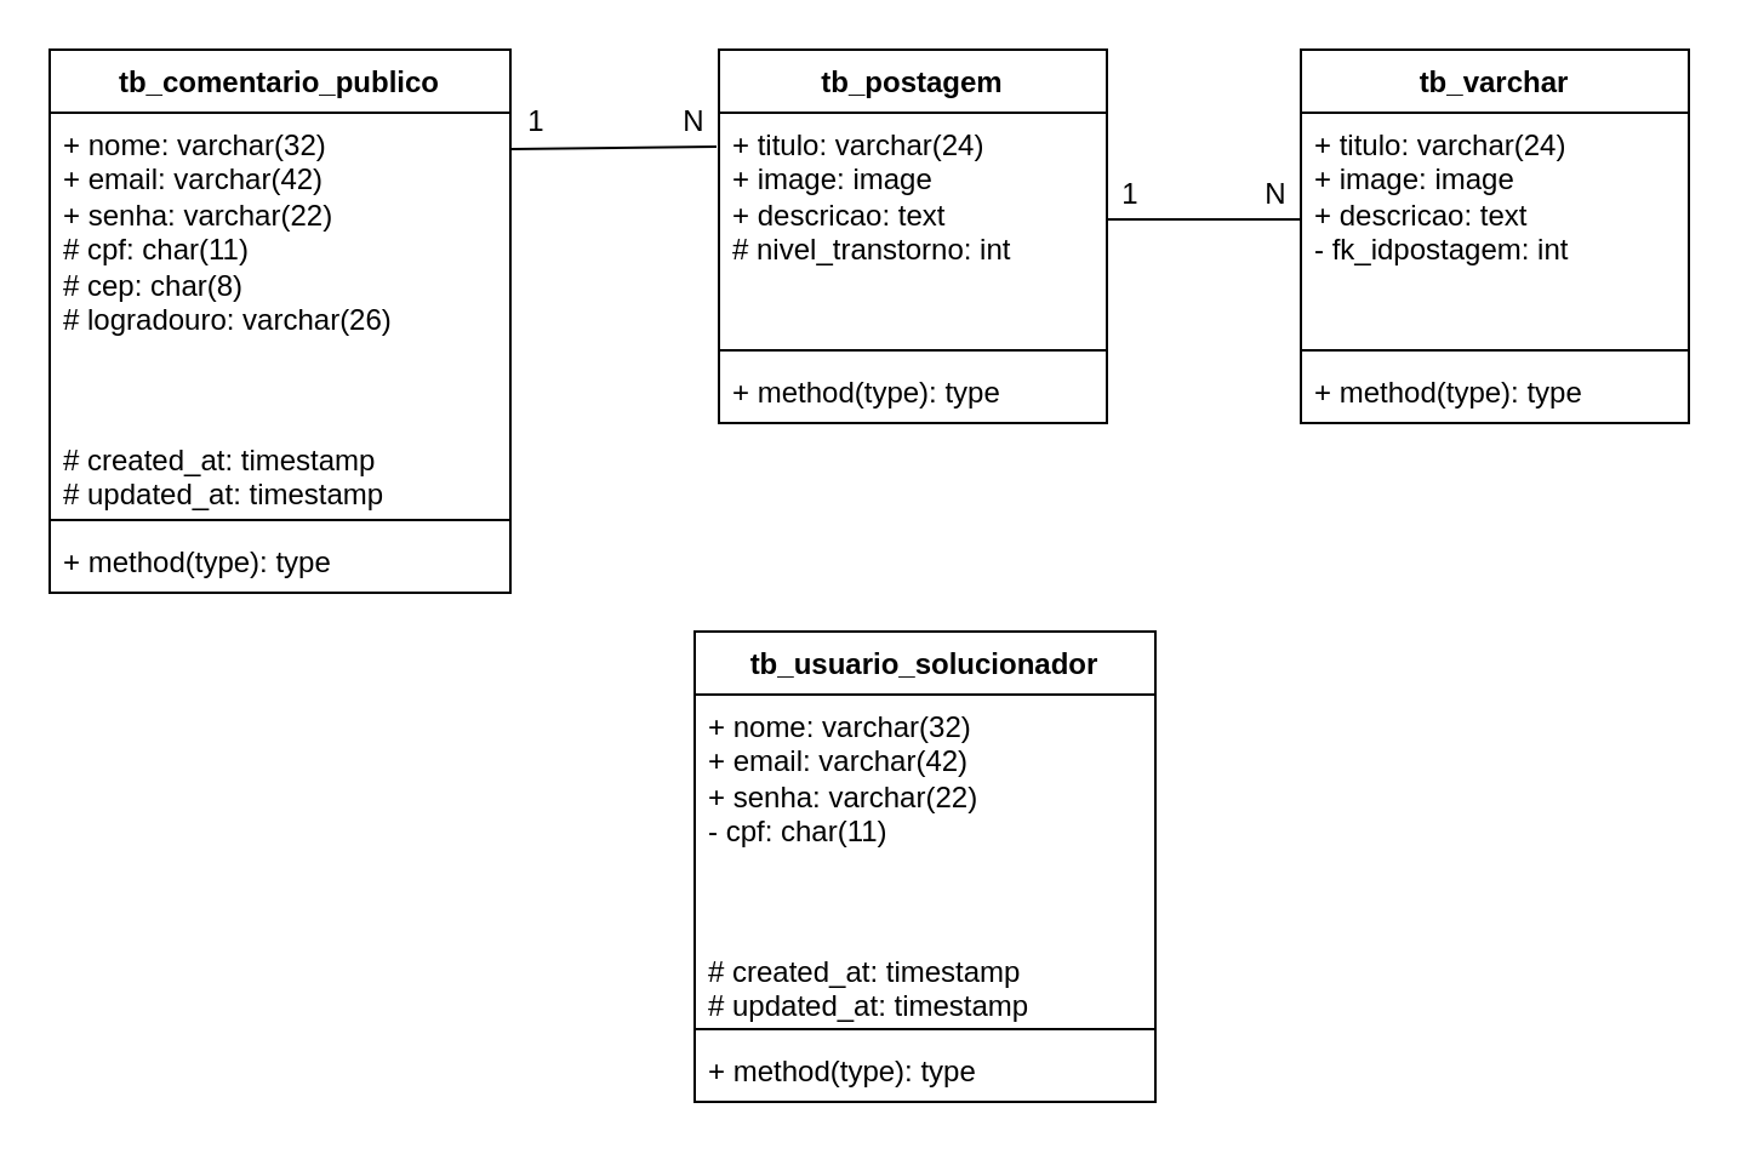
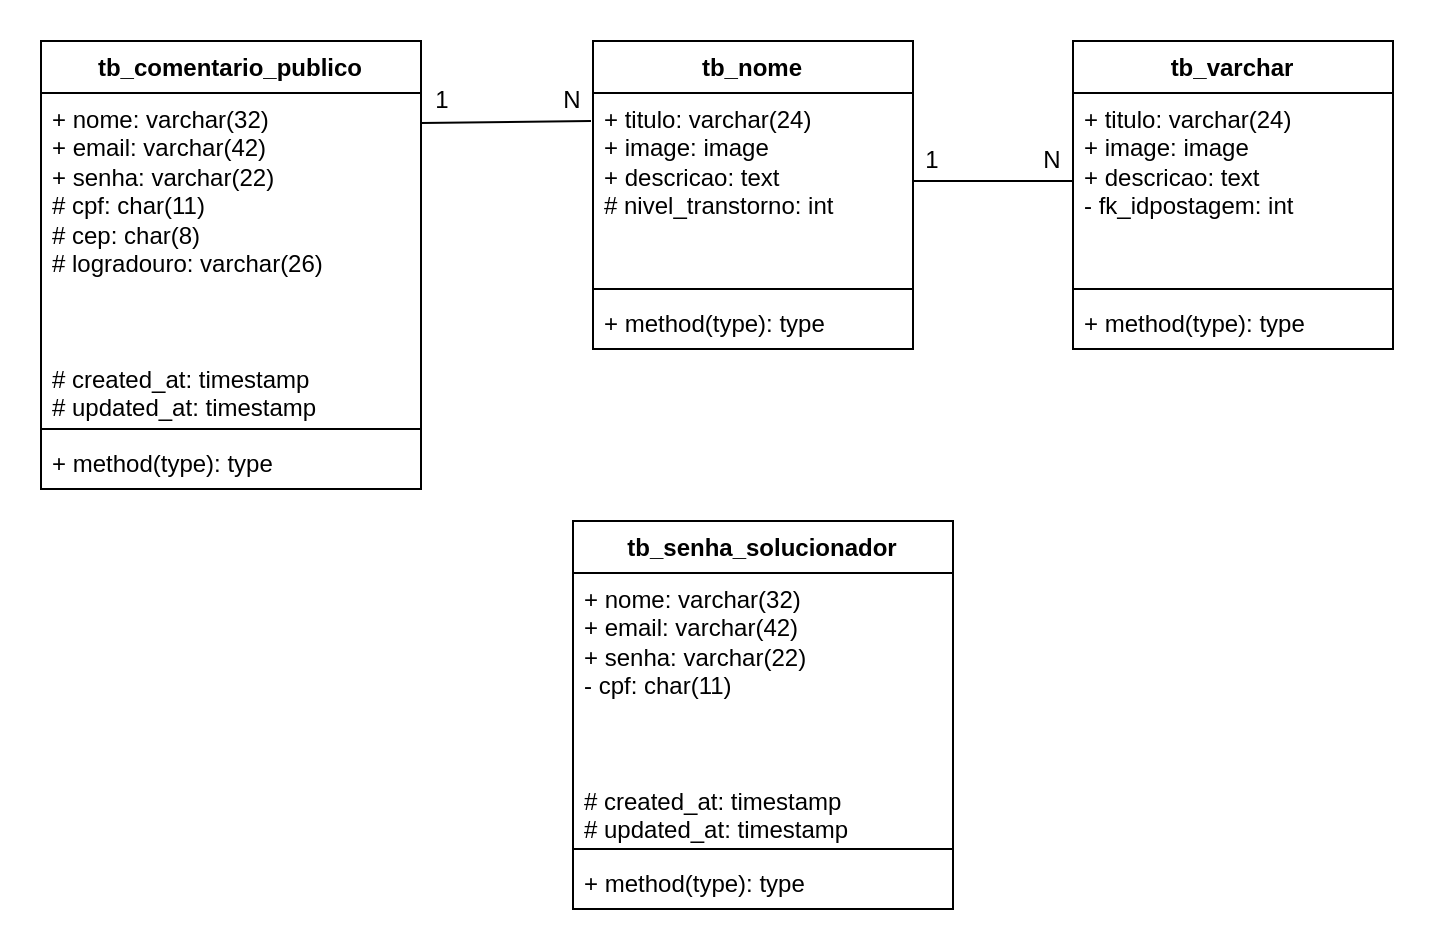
  <mxCell id="0" />
  <mxCell id="1" parent="0" />
- <mxCell id="2" value="tb_usuario_solucionador" style="swimlane;fontStyle=1;align=center;verticalAlign=top;childLayout=stackLayout;horizontal=1;startSize=26;horizontalStack=0;resizeParent=1;resizeParentMax=0;resizeLast=0;collapsible=1;marginBottom=0;whiteSpace=wrap;html=1;" parent="1" vertex="1"><mxGeometry x="286" y="260" width="190" height="194" as="geometry" /></mxCell>
+ <mxCell id="2" value="tb_senha_solucionador" style="swimlane;fontStyle=1;align=center;verticalAlign=top;childLayout=stackLayout;horizontal=1;startSize=26;horizontalStack=0;resizeParent=1;resizeParentMax=0;resizeLast=0;collapsible=1;marginBottom=0;whiteSpace=wrap;html=1;" parent="1" vertex="1"><mxGeometry x="286" y="260" width="190" height="194" as="geometry" /></mxCell>
  <mxCell id="3" value="+ nome: varchar(32)&lt;div&gt;+ email: varchar(42)&lt;/div&gt;&lt;div&gt;+ senha: varchar(22)&lt;br&gt;&lt;div&gt;- cpf: char(11)&lt;br&gt;&lt;/div&gt;&lt;div&gt;&lt;br&gt;&lt;/div&gt;&lt;div&gt;&lt;br&gt;&lt;/div&gt;&lt;div&gt;&lt;br&gt;&lt;/div&gt;&lt;div&gt;# created_at: timestamp&lt;/div&gt;&lt;div&gt;# updated_at: timestamp&lt;/div&gt;&lt;/div&gt;" style="text;strokeColor=none;fillColor=none;align=left;verticalAlign=top;spacingLeft=4;spacingRight=4;overflow=hidden;rotatable=0;points=[[0,0.5],[1,0.5]];portConstraint=eastwest;whiteSpace=wrap;html=1;" parent="2" vertex="1"><mxGeometry y="26" width="190" height="134" as="geometry" /></mxCell>
  <mxCell id="4" value="" style="line;strokeWidth=1;fillColor=none;align=left;verticalAlign=middle;spacingTop=-1;spacingLeft=3;spacingRight=3;rotatable=0;labelPosition=right;points=[];portConstraint=eastwest;strokeColor=inherit;" parent="2" vertex="1"><mxGeometry y="160" width="190" height="8" as="geometry" /></mxCell>
  <mxCell id="5" value="+ method(type): type" style="text;strokeColor=none;fillColor=none;align=left;verticalAlign=top;spacingLeft=4;spacingRight=4;overflow=hidden;rotatable=0;points=[[0,0.5],[1,0.5]];portConstraint=eastwest;whiteSpace=wrap;html=1;" parent="2" vertex="1"><mxGeometry y="168" width="190" height="26" as="geometry" /></mxCell>
  <mxCell id="6" value="tb_comentario_publico" style="swimlane;fontStyle=1;align=center;verticalAlign=top;childLayout=stackLayout;horizontal=1;startSize=26;horizontalStack=0;resizeParent=1;resizeParentMax=0;resizeLast=0;collapsible=1;marginBottom=0;whiteSpace=wrap;html=1;" parent="1" vertex="1"><mxGeometry x="20" y="20" width="190" height="224" as="geometry" /></mxCell>
  <mxCell id="7" value="+ nome: varchar(32)&lt;div&gt;&lt;div&gt;+ email: varchar(42)&lt;/div&gt;&lt;div&gt;+ senha: varchar(22)&lt;/div&gt;&lt;/div&gt;&lt;div&gt;# cpf: char(11)&lt;br&gt;&lt;/div&gt;&lt;div&gt;# cep: char(8)&lt;/div&gt;&lt;div&gt;# logradouro: varchar(26)&lt;br&gt;&lt;/div&gt;&lt;div&gt;&lt;br&gt;&lt;/div&gt;&lt;div&gt;&lt;br&gt;&lt;/div&gt;&lt;div&gt;&lt;br&gt;&lt;/div&gt;&lt;div&gt;&lt;div&gt;# created_at: timestamp&lt;/div&gt;&lt;div&gt;# updated_at: timestamp&lt;/div&gt;&lt;/div&gt;" style="text;strokeColor=none;fillColor=none;align=left;verticalAlign=top;spacingLeft=4;spacingRight=4;overflow=hidden;rotatable=0;points=[[0,0.5],[1,0.5]];portConstraint=eastwest;whiteSpace=wrap;html=1;" parent="6" vertex="1"><mxGeometry y="26" width="190" height="164" as="geometry" /></mxCell>
  <mxCell id="8" value="" style="line;strokeWidth=1;fillColor=none;align=left;verticalAlign=middle;spacingTop=-1;spacingLeft=3;spacingRight=3;rotatable=0;labelPosition=right;points=[];portConstraint=eastwest;strokeColor=inherit;" parent="6" vertex="1"><mxGeometry y="190" width="190" height="8" as="geometry" /></mxCell>
  <mxCell id="9" value="+ method(type): type" style="text;strokeColor=none;fillColor=none;align=left;verticalAlign=top;spacingLeft=4;spacingRight=4;overflow=hidden;rotatable=0;points=[[0,0.5],[1,0.5]];portConstraint=eastwest;whiteSpace=wrap;html=1;" parent="6" vertex="1"><mxGeometry y="198" width="190" height="26" as="geometry" /></mxCell>
- <mxCell id="10" value="tb_postagem" style="swimlane;fontStyle=1;align=center;verticalAlign=top;childLayout=stackLayout;horizontal=1;startSize=26;horizontalStack=0;resizeParent=1;resizeParentMax=0;resizeLast=0;collapsible=1;marginBottom=0;whiteSpace=wrap;html=1;" parent="1" vertex="1"><mxGeometry x="296" y="20" width="160" height="154" as="geometry" /></mxCell>
+ <mxCell id="10" value="tb_nome" style="swimlane;fontStyle=1;align=center;verticalAlign=top;childLayout=stackLayout;horizontal=1;startSize=26;horizontalStack=0;resizeParent=1;resizeParentMax=0;resizeLast=0;collapsible=1;marginBottom=0;whiteSpace=wrap;html=1;" parent="1" vertex="1"><mxGeometry x="296" y="20" width="160" height="154" as="geometry" /></mxCell>
  <mxCell id="11" value="&lt;div&gt;+ titulo: varchar(24)&lt;/div&gt;+ image: image&lt;div&gt;+ descricao: text&lt;/div&gt;&lt;div&gt;# nivel_transtorno: int&lt;br&gt;&lt;/div&gt;" style="text;strokeColor=none;fillColor=none;align=left;verticalAlign=top;spacingLeft=4;spacingRight=4;overflow=hidden;rotatable=0;points=[[0,0.5],[1,0.5]];portConstraint=eastwest;whiteSpace=wrap;html=1;" parent="10" vertex="1"><mxGeometry y="26" width="160" height="94" as="geometry" /></mxCell>
  <mxCell id="12" value="" style="line;strokeWidth=1;fillColor=none;align=left;verticalAlign=middle;spacingTop=-1;spacingLeft=3;spacingRight=3;rotatable=0;labelPosition=right;points=[];portConstraint=eastwest;strokeColor=inherit;" parent="10" vertex="1"><mxGeometry y="120" width="160" height="8" as="geometry" /></mxCell>
  <mxCell id="13" value="+ method(type): type" style="text;strokeColor=none;fillColor=none;align=left;verticalAlign=top;spacingLeft=4;spacingRight=4;overflow=hidden;rotatable=0;points=[[0,0.5],[1,0.5]];portConstraint=eastwest;whiteSpace=wrap;html=1;" parent="10" vertex="1"><mxGeometry y="128" width="160" height="26" as="geometry" /></mxCell>
  <mxCell id="14" value="" style="endArrow=none;html=1;rounded=0;entryX=0.65;entryY=1;entryDx=0;entryDy=0;entryPerimeter=0;" parent="1" target="15" edge="1"><mxGeometry width="50" height="50" relative="1" as="geometry"><mxPoint x="210" y="61" as="sourcePoint" /><mxPoint x="316" y="61" as="targetPoint" /><Array as="points" /></mxGeometry></mxCell>
  <mxCell id="15" value="N" style="text;strokeColor=none;align=center;fillColor=none;html=1;verticalAlign=middle;whiteSpace=wrap;rounded=0;" parent="1" vertex="1"><mxGeometry x="256" y="40" width="60" height="20" as="geometry" /></mxCell>
  <mxCell id="16" value="1" style="text;strokeColor=none;align=center;fillColor=none;html=1;verticalAlign=middle;whiteSpace=wrap;rounded=0;" parent="1" vertex="1"><mxGeometry x="191" y="40" width="60" height="20" as="geometry" /></mxCell>
  <mxCell id="17" value="tb_varchar" style="swimlane;fontStyle=1;align=center;verticalAlign=top;childLayout=stackLayout;horizontal=1;startSize=26;horizontalStack=0;resizeParent=1;resizeParentMax=0;resizeLast=0;collapsible=1;marginBottom=0;whiteSpace=wrap;html=1;" vertex="1" parent="1"><mxGeometry x="536" y="20" width="160" height="154" as="geometry" /></mxCell>
  <mxCell id="18" value="&lt;div&gt;+ titulo: varchar(24)&lt;/div&gt;+ image: image&lt;div&gt;+ descricao: text&lt;/div&gt;&lt;div&gt;- fk_idpostagem: int&lt;br&gt;&lt;/div&gt;&lt;div&gt;&lt;br&gt;&lt;/div&gt;" style="text;strokeColor=none;fillColor=none;align=left;verticalAlign=top;spacingLeft=4;spacingRight=4;overflow=hidden;rotatable=0;points=[[0,0.5],[1,0.5]];portConstraint=eastwest;whiteSpace=wrap;html=1;" vertex="1" parent="17"><mxGeometry y="26" width="160" height="94" as="geometry" /></mxCell>
  <mxCell id="19" value="" style="line;strokeWidth=1;fillColor=none;align=left;verticalAlign=middle;spacingTop=-1;spacingLeft=3;spacingRight=3;rotatable=0;labelPosition=right;points=[];portConstraint=eastwest;strokeColor=inherit;" vertex="1" parent="17"><mxGeometry y="120" width="160" height="8" as="geometry" /></mxCell>
  <mxCell id="20" value="+ method(type): type" style="text;strokeColor=none;fillColor=none;align=left;verticalAlign=top;spacingLeft=4;spacingRight=4;overflow=hidden;rotatable=0;points=[[0,0.5],[1,0.5]];portConstraint=eastwest;whiteSpace=wrap;html=1;" vertex="1" parent="17"><mxGeometry y="128" width="160" height="26" as="geometry" /></mxCell>
  <mxCell id="21" value="" style="endArrow=none;html=1;rounded=0;" edge="1" parent="1"><mxGeometry width="50" height="50" relative="1" as="geometry"><mxPoint x="456" y="90" as="sourcePoint" /><mxPoint x="536" y="90" as="targetPoint" /><Array as="points"><mxPoint x="496" y="90" /></Array></mxGeometry></mxCell>
  <mxCell id="22" value="1" style="text;strokeColor=none;align=center;fillColor=none;html=1;verticalAlign=middle;whiteSpace=wrap;rounded=0;" vertex="1" parent="1"><mxGeometry x="436" y="70" width="60" height="20" as="geometry" /></mxCell>
  <mxCell id="23" value="N" style="text;strokeColor=none;align=center;fillColor=none;html=1;verticalAlign=middle;whiteSpace=wrap;rounded=0;" vertex="1" parent="1"><mxGeometry x="516" y="75" width="20" height="10" as="geometry" /></mxCell>
